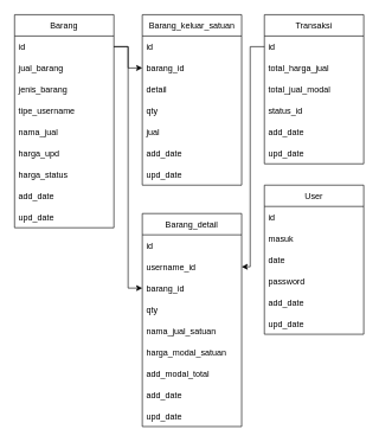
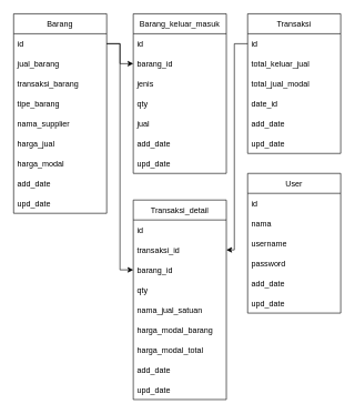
  <mxCell id="0" />
  <mxCell id="1" parent="0" />
  <mxCell id="2" value="Barang" style="swimlane;fontStyle=0;childLayout=stackLayout;horizontal=1;startSize=30;horizontalStack=0;resizeParent=1;resizeParentMax=0;resizeLast=0;collapsible=1;marginBottom=0;" parent="1" vertex="1"><mxGeometry x="20" y="20" width="140" height="300" as="geometry" /></mxCell>
  <mxCell id="3" value="id" style="text;strokeColor=none;fillColor=none;align=left;verticalAlign=middle;spacingLeft=4;spacingRight=4;overflow=hidden;points=[[0,0.5],[1,0.5]];portConstraint=eastwest;rotatable=0;" parent="2" vertex="1"><mxGeometry y="30" width="140" height="30" as="geometry" /></mxCell>
  <mxCell id="4" value="jual_barang" style="text;strokeColor=none;fillColor=none;align=left;verticalAlign=middle;spacingLeft=4;spacingRight=4;overflow=hidden;points=[[0,0.5],[1,0.5]];portConstraint=eastwest;rotatable=0;" parent="2" vertex="1"><mxGeometry y="60" width="140" height="30" as="geometry" /></mxCell>
- <mxCell id="5" value="jenis_barang" style="text;strokeColor=none;fillColor=none;align=left;verticalAlign=middle;spacingLeft=4;spacingRight=4;overflow=hidden;points=[[0,0.5],[1,0.5]];portConstraint=eastwest;rotatable=0;" parent="2" vertex="1"><mxGeometry y="90" width="140" height="30" as="geometry" /></mxCell>
- <mxCell id="6" value="tipe_username" style="text;strokeColor=none;fillColor=none;align=left;verticalAlign=middle;spacingLeft=4;spacingRight=4;overflow=hidden;points=[[0,0.5],[1,0.5]];portConstraint=eastwest;rotatable=0;" parent="2" vertex="1"><mxGeometry y="120" width="140" height="30" as="geometry" /></mxCell>
- <mxCell id="7" value="nama_jual" style="text;strokeColor=none;fillColor=none;align=left;verticalAlign=middle;spacingLeft=4;spacingRight=4;overflow=hidden;points=[[0,0.5],[1,0.5]];portConstraint=eastwest;rotatable=0;" parent="2" vertex="1"><mxGeometry y="150" width="140" height="30" as="geometry" /></mxCell>
- <mxCell id="8" value="harga_upd" style="text;strokeColor=none;fillColor=none;align=left;verticalAlign=middle;spacingLeft=4;spacingRight=4;overflow=hidden;points=[[0,0.5],[1,0.5]];portConstraint=eastwest;rotatable=0;" parent="2" vertex="1"><mxGeometry y="180" width="140" height="30" as="geometry" /></mxCell>
- <mxCell id="9" value="harga_status" style="text;strokeColor=none;fillColor=none;align=left;verticalAlign=middle;spacingLeft=4;spacingRight=4;overflow=hidden;points=[[0,0.5],[1,0.5]];portConstraint=eastwest;rotatable=0;" parent="2" vertex="1"><mxGeometry y="210" width="140" height="30" as="geometry" /></mxCell>
+ <mxCell id="5" value="transaksi_barang" style="text;strokeColor=none;fillColor=none;align=left;verticalAlign=middle;spacingLeft=4;spacingRight=4;overflow=hidden;points=[[0,0.5],[1,0.5]];portConstraint=eastwest;rotatable=0;" parent="2" vertex="1"><mxGeometry y="90" width="140" height="30" as="geometry" /></mxCell>
+ <mxCell id="6" value="tipe_barang" style="text;strokeColor=none;fillColor=none;align=left;verticalAlign=middle;spacingLeft=4;spacingRight=4;overflow=hidden;points=[[0,0.5],[1,0.5]];portConstraint=eastwest;rotatable=0;" parent="2" vertex="1"><mxGeometry y="120" width="140" height="30" as="geometry" /></mxCell>
+ <mxCell id="7" value="nama_supplier" style="text;strokeColor=none;fillColor=none;align=left;verticalAlign=middle;spacingLeft=4;spacingRight=4;overflow=hidden;points=[[0,0.5],[1,0.5]];portConstraint=eastwest;rotatable=0;" parent="2" vertex="1"><mxGeometry y="150" width="140" height="30" as="geometry" /></mxCell>
+ <mxCell id="8" value="harga_jual" style="text;strokeColor=none;fillColor=none;align=left;verticalAlign=middle;spacingLeft=4;spacingRight=4;overflow=hidden;points=[[0,0.5],[1,0.5]];portConstraint=eastwest;rotatable=0;" parent="2" vertex="1"><mxGeometry y="180" width="140" height="30" as="geometry" /></mxCell>
+ <mxCell id="9" value="harga_modal" style="text;strokeColor=none;fillColor=none;align=left;verticalAlign=middle;spacingLeft=4;spacingRight=4;overflow=hidden;points=[[0,0.5],[1,0.5]];portConstraint=eastwest;rotatable=0;" parent="2" vertex="1"><mxGeometry y="210" width="140" height="30" as="geometry" /></mxCell>
  <mxCell id="10" value="add_date" style="text;strokeColor=none;fillColor=none;align=left;verticalAlign=middle;spacingLeft=4;spacingRight=4;overflow=hidden;points=[[0,0.5],[1,0.5]];portConstraint=eastwest;rotatable=0;" parent="2" vertex="1"><mxGeometry y="240" width="140" height="30" as="geometry" /></mxCell>
  <mxCell id="11" value="upd_date" style="text;strokeColor=none;fillColor=none;align=left;verticalAlign=middle;spacingLeft=4;spacingRight=4;overflow=hidden;points=[[0,0.5],[1,0.5]];portConstraint=eastwest;rotatable=0;" parent="2" vertex="1"><mxGeometry y="270" width="140" height="30" as="geometry" /></mxCell>
- <mxCell id="12" value="Barang_keluar_satuan" style="swimlane;fontStyle=0;childLayout=stackLayout;horizontal=1;startSize=30;horizontalStack=0;resizeParent=1;resizeParentMax=0;resizeLast=0;collapsible=1;marginBottom=0;" parent="1" vertex="1"><mxGeometry x="200" y="20" width="140" height="240" as="geometry" /></mxCell>
+ <mxCell id="12" value="Barang_keluar_masuk" style="swimlane;fontStyle=0;childLayout=stackLayout;horizontal=1;startSize=30;horizontalStack=0;resizeParent=1;resizeParentMax=0;resizeLast=0;collapsible=1;marginBottom=0;" parent="1" vertex="1"><mxGeometry x="200" y="20" width="140" height="240" as="geometry" /></mxCell>
  <mxCell id="13" value="id" style="text;strokeColor=none;fillColor=none;align=left;verticalAlign=middle;spacingLeft=4;spacingRight=4;overflow=hidden;points=[[0,0.5],[1,0.5]];portConstraint=eastwest;rotatable=0;" parent="12" vertex="1"><mxGeometry y="30" width="140" height="30" as="geometry" /></mxCell>
  <mxCell id="14" value="barang_id" style="text;strokeColor=none;fillColor=none;align=left;verticalAlign=middle;spacingLeft=4;spacingRight=4;overflow=hidden;points=[[0,0.5],[1,0.5]];portConstraint=eastwest;rotatable=0;" parent="12" vertex="1"><mxGeometry y="60" width="140" height="30" as="geometry" /></mxCell>
- <mxCell id="15" value="detail" style="text;strokeColor=none;fillColor=none;align=left;verticalAlign=middle;spacingLeft=4;spacingRight=4;overflow=hidden;points=[[0,0.5],[1,0.5]];portConstraint=eastwest;rotatable=0;" parent="12" vertex="1"><mxGeometry y="90" width="140" height="30" as="geometry" /></mxCell>
+ <mxCell id="15" value="jenis" style="text;strokeColor=none;fillColor=none;align=left;verticalAlign=middle;spacingLeft=4;spacingRight=4;overflow=hidden;points=[[0,0.5],[1,0.5]];portConstraint=eastwest;rotatable=0;" parent="12" vertex="1"><mxGeometry y="90" width="140" height="30" as="geometry" /></mxCell>
  <mxCell id="16" value="qty" style="text;strokeColor=none;fillColor=none;align=left;verticalAlign=middle;spacingLeft=4;spacingRight=4;overflow=hidden;points=[[0,0.5],[1,0.5]];portConstraint=eastwest;rotatable=0;" parent="12" vertex="1"><mxGeometry y="120" width="140" height="30" as="geometry" /></mxCell>
  <mxCell id="17" value="jual" style="text;strokeColor=none;fillColor=none;align=left;verticalAlign=middle;spacingLeft=4;spacingRight=4;overflow=hidden;points=[[0,0.5],[1,0.5]];portConstraint=eastwest;rotatable=0;" vertex="1" parent="12"><mxGeometry y="150" width="140" height="30" as="geometry" /></mxCell>
  <mxCell id="18" value="add_date" style="text;strokeColor=none;fillColor=none;align=left;verticalAlign=middle;spacingLeft=4;spacingRight=4;overflow=hidden;points=[[0,0.5],[1,0.5]];portConstraint=eastwest;rotatable=0;" parent="12" vertex="1"><mxGeometry y="180" width="140" height="30" as="geometry" /></mxCell>
  <mxCell id="19" value="upd_date" style="text;strokeColor=none;fillColor=none;align=left;verticalAlign=middle;spacingLeft=4;spacingRight=4;overflow=hidden;points=[[0,0.5],[1,0.5]];portConstraint=eastwest;rotatable=0;" parent="12" vertex="1"><mxGeometry y="210" width="140" height="30" as="geometry" /></mxCell>
  <mxCell id="20" value="Transaksi" style="swimlane;fontStyle=0;childLayout=stackLayout;horizontal=1;startSize=30;horizontalStack=0;resizeParent=1;resizeParentMax=0;resizeLast=0;collapsible=1;marginBottom=0;" parent="1" vertex="1"><mxGeometry x="372" y="20" width="140" height="210" as="geometry" /></mxCell>
  <mxCell id="21" value="id" style="text;strokeColor=none;fillColor=none;align=left;verticalAlign=middle;spacingLeft=4;spacingRight=4;overflow=hidden;points=[[0,0.5],[1,0.5]];portConstraint=eastwest;rotatable=0;" parent="20" vertex="1"><mxGeometry y="30" width="140" height="30" as="geometry" /></mxCell>
- <mxCell id="22" value="total_harga_jual" style="text;strokeColor=none;fillColor=none;align=left;verticalAlign=middle;spacingLeft=4;spacingRight=4;overflow=hidden;points=[[0,0.5],[1,0.5]];portConstraint=eastwest;rotatable=0;" parent="20" vertex="1"><mxGeometry y="60" width="140" height="30" as="geometry" /></mxCell>
+ <mxCell id="22" value="total_keluar_jual" style="text;strokeColor=none;fillColor=none;align=left;verticalAlign=middle;spacingLeft=4;spacingRight=4;overflow=hidden;points=[[0,0.5],[1,0.5]];portConstraint=eastwest;rotatable=0;" parent="20" vertex="1"><mxGeometry y="60" width="140" height="30" as="geometry" /></mxCell>
  <mxCell id="23" value="total_jual_modal" style="text;strokeColor=none;fillColor=none;align=left;verticalAlign=middle;spacingLeft=4;spacingRight=4;overflow=hidden;points=[[0,0.5],[1,0.5]];portConstraint=eastwest;rotatable=0;" parent="20" vertex="1"><mxGeometry y="90" width="140" height="30" as="geometry" /></mxCell>
- <mxCell id="24" value="status_id" style="text;strokeColor=none;fillColor=none;align=left;verticalAlign=middle;spacingLeft=4;spacingRight=4;overflow=hidden;points=[[0,0.5],[1,0.5]];portConstraint=eastwest;rotatable=0;" vertex="1" parent="20"><mxGeometry y="120" width="140" height="30" as="geometry" /></mxCell>
+ <mxCell id="24" value="date_id" style="text;strokeColor=none;fillColor=none;align=left;verticalAlign=middle;spacingLeft=4;spacingRight=4;overflow=hidden;points=[[0,0.5],[1,0.5]];portConstraint=eastwest;rotatable=0;" vertex="1" parent="20"><mxGeometry y="120" width="140" height="30" as="geometry" /></mxCell>
  <mxCell id="25" value="add_date" style="text;strokeColor=none;fillColor=none;align=left;verticalAlign=middle;spacingLeft=4;spacingRight=4;overflow=hidden;points=[[0,0.5],[1,0.5]];portConstraint=eastwest;rotatable=0;" parent="20" vertex="1"><mxGeometry y="150" width="140" height="30" as="geometry" /></mxCell>
  <mxCell id="26" value="upd_date" style="text;strokeColor=none;fillColor=none;align=left;verticalAlign=middle;spacingLeft=4;spacingRight=4;overflow=hidden;points=[[0,0.5],[1,0.5]];portConstraint=eastwest;rotatable=0;" parent="20" vertex="1"><mxGeometry y="180" width="140" height="30" as="geometry" /></mxCell>
  <mxCell id="27" style="edgeStyle=orthogonalEdgeStyle;rounded=0;orthogonalLoop=1;jettySize=auto;html=1;entryX=0;entryY=0.5;entryDx=0;entryDy=0;" parent="1" source="3" target="14" edge="1"><mxGeometry relative="1" as="geometry" /></mxCell>
- <mxCell id="28" value="Barang_detail" style="swimlane;fontStyle=0;childLayout=stackLayout;horizontal=1;startSize=30;horizontalStack=0;resizeParent=1;resizeParentMax=0;resizeLast=0;collapsible=1;marginBottom=0;" parent="1" vertex="1"><mxGeometry x="200" y="300" width="140" height="300" as="geometry" /></mxCell>
+ <mxCell id="28" value="Transaksi_detail" style="swimlane;fontStyle=0;childLayout=stackLayout;horizontal=1;startSize=30;horizontalStack=0;resizeParent=1;resizeParentMax=0;resizeLast=0;collapsible=1;marginBottom=0;" parent="1" vertex="1"><mxGeometry x="200" y="300" width="140" height="300" as="geometry" /></mxCell>
  <mxCell id="29" value="id" style="text;strokeColor=none;fillColor=none;align=left;verticalAlign=middle;spacingLeft=4;spacingRight=4;overflow=hidden;points=[[0,0.5],[1,0.5]];portConstraint=eastwest;rotatable=0;" parent="28" vertex="1"><mxGeometry y="30" width="140" height="30" as="geometry" /></mxCell>
- <mxCell id="30" value="username_id" style="text;strokeColor=none;fillColor=none;align=left;verticalAlign=middle;spacingLeft=4;spacingRight=4;overflow=hidden;points=[[0,0.5],[1,0.5]];portConstraint=eastwest;rotatable=0;" vertex="1" parent="28"><mxGeometry y="60" width="140" height="30" as="geometry" /></mxCell>
+ <mxCell id="30" value="transaksi_id" style="text;strokeColor=none;fillColor=none;align=left;verticalAlign=middle;spacingLeft=4;spacingRight=4;overflow=hidden;points=[[0,0.5],[1,0.5]];portConstraint=eastwest;rotatable=0;" vertex="1" parent="28"><mxGeometry y="60" width="140" height="30" as="geometry" /></mxCell>
  <mxCell id="31" value="barang_id" style="text;strokeColor=none;fillColor=none;align=left;verticalAlign=middle;spacingLeft=4;spacingRight=4;overflow=hidden;points=[[0,0.5],[1,0.5]];portConstraint=eastwest;rotatable=0;" parent="28" vertex="1"><mxGeometry y="90" width="140" height="30" as="geometry" /></mxCell>
  <mxCell id="32" value="qty" style="text;strokeColor=none;fillColor=none;align=left;verticalAlign=middle;spacingLeft=4;spacingRight=4;overflow=hidden;points=[[0,0.5],[1,0.5]];portConstraint=eastwest;rotatable=0;" parent="28" vertex="1"><mxGeometry y="120" width="140" height="30" as="geometry" /></mxCell>
  <mxCell id="33" value="nama_jual_satuan" style="text;strokeColor=none;fillColor=none;align=left;verticalAlign=middle;spacingLeft=4;spacingRight=4;overflow=hidden;points=[[0,0.5],[1,0.5]];portConstraint=eastwest;rotatable=0;" parent="28" vertex="1"><mxGeometry y="150" width="140" height="30" as="geometry" /></mxCell>
- <mxCell id="34" value="harga_modal_satuan" style="text;strokeColor=none;fillColor=none;align=left;verticalAlign=middle;spacingLeft=4;spacingRight=4;overflow=hidden;points=[[0,0.5],[1,0.5]];portConstraint=eastwest;rotatable=0;" parent="28" vertex="1"><mxGeometry y="180" width="140" height="30" as="geometry" /></mxCell>
- <mxCell id="35" value="add_modal_total" style="text;strokeColor=none;fillColor=none;align=left;verticalAlign=middle;spacingLeft=4;spacingRight=4;overflow=hidden;points=[[0,0.5],[1,0.5]];portConstraint=eastwest;rotatable=0;" parent="28" vertex="1"><mxGeometry y="210" width="140" height="30" as="geometry" /></mxCell>
+ <mxCell id="34" value="harga_modal_barang" style="text;strokeColor=none;fillColor=none;align=left;verticalAlign=middle;spacingLeft=4;spacingRight=4;overflow=hidden;points=[[0,0.5],[1,0.5]];portConstraint=eastwest;rotatable=0;" parent="28" vertex="1"><mxGeometry y="180" width="140" height="30" as="geometry" /></mxCell>
+ <mxCell id="35" value="harga_modal_total" style="text;strokeColor=none;fillColor=none;align=left;verticalAlign=middle;spacingLeft=4;spacingRight=4;overflow=hidden;points=[[0,0.5],[1,0.5]];portConstraint=eastwest;rotatable=0;" parent="28" vertex="1"><mxGeometry y="210" width="140" height="30" as="geometry" /></mxCell>
  <mxCell id="36" value="add_date" style="text;strokeColor=none;fillColor=none;align=left;verticalAlign=middle;spacingLeft=4;spacingRight=4;overflow=hidden;points=[[0,0.5],[1,0.5]];portConstraint=eastwest;rotatable=0;" parent="28" vertex="1"><mxGeometry y="240" width="140" height="30" as="geometry" /></mxCell>
  <mxCell id="37" value="upd_date" style="text;strokeColor=none;fillColor=none;align=left;verticalAlign=middle;spacingLeft=4;spacingRight=4;overflow=hidden;points=[[0,0.5],[1,0.5]];portConstraint=eastwest;rotatable=0;" parent="28" vertex="1"><mxGeometry y="270" width="140" height="30" as="geometry" /></mxCell>
  <mxCell id="38" style="edgeStyle=orthogonalEdgeStyle;rounded=0;orthogonalLoop=1;jettySize=auto;html=1;entryX=0;entryY=0.5;entryDx=0;entryDy=0;" parent="1" source="3" target="31" edge="1"><mxGeometry relative="1" as="geometry" /></mxCell>
  <mxCell id="39" value="User" style="swimlane;fontStyle=0;childLayout=stackLayout;horizontal=1;startSize=30;horizontalStack=0;resizeParent=1;resizeParentMax=0;resizeLast=0;collapsible=1;marginBottom=0;" parent="1" vertex="1"><mxGeometry x="372" y="260" width="140" height="210" as="geometry" /></mxCell>
  <mxCell id="40" value="id" style="text;strokeColor=none;fillColor=none;align=left;verticalAlign=middle;spacingLeft=4;spacingRight=4;overflow=hidden;points=[[0,0.5],[1,0.5]];portConstraint=eastwest;rotatable=0;" parent="39" vertex="1"><mxGeometry y="30" width="140" height="30" as="geometry" /></mxCell>
- <mxCell id="41" value="masuk" style="text;strokeColor=none;fillColor=none;align=left;verticalAlign=middle;spacingLeft=4;spacingRight=4;overflow=hidden;points=[[0,0.5],[1,0.5]];portConstraint=eastwest;rotatable=0;" parent="39" vertex="1"><mxGeometry y="60" width="140" height="30" as="geometry" /></mxCell>
- <mxCell id="42" value="date" style="text;strokeColor=none;fillColor=none;align=left;verticalAlign=middle;spacingLeft=4;spacingRight=4;overflow=hidden;points=[[0,0.5],[1,0.5]];portConstraint=eastwest;rotatable=0;" parent="39" vertex="1"><mxGeometry y="90" width="140" height="30" as="geometry" /></mxCell>
+ <mxCell id="41" value="nama" style="text;strokeColor=none;fillColor=none;align=left;verticalAlign=middle;spacingLeft=4;spacingRight=4;overflow=hidden;points=[[0,0.5],[1,0.5]];portConstraint=eastwest;rotatable=0;" parent="39" vertex="1"><mxGeometry y="60" width="140" height="30" as="geometry" /></mxCell>
+ <mxCell id="42" value="username" style="text;strokeColor=none;fillColor=none;align=left;verticalAlign=middle;spacingLeft=4;spacingRight=4;overflow=hidden;points=[[0,0.5],[1,0.5]];portConstraint=eastwest;rotatable=0;" parent="39" vertex="1"><mxGeometry y="90" width="140" height="30" as="geometry" /></mxCell>
  <mxCell id="43" value="password" style="text;strokeColor=none;fillColor=none;align=left;verticalAlign=middle;spacingLeft=4;spacingRight=4;overflow=hidden;points=[[0,0.5],[1,0.5]];portConstraint=eastwest;rotatable=0;" parent="39" vertex="1"><mxGeometry y="120" width="140" height="30" as="geometry" /></mxCell>
  <mxCell id="44" value="add_date" style="text;strokeColor=none;fillColor=none;align=left;verticalAlign=middle;spacingLeft=4;spacingRight=4;overflow=hidden;points=[[0,0.5],[1,0.5]];portConstraint=eastwest;rotatable=0;" parent="39" vertex="1"><mxGeometry y="150" width="140" height="30" as="geometry" /></mxCell>
  <mxCell id="45" value="upd_date" style="text;strokeColor=none;fillColor=none;align=left;verticalAlign=middle;spacingLeft=4;spacingRight=4;overflow=hidden;points=[[0,0.5],[1,0.5]];portConstraint=eastwest;rotatable=0;" parent="39" vertex="1"><mxGeometry y="180" width="140" height="30" as="geometry" /></mxCell>
  <mxCell id="46" style="edgeStyle=orthogonalEdgeStyle;rounded=0;orthogonalLoop=1;jettySize=auto;html=1;" edge="1" parent="1" source="21" target="30"><mxGeometry relative="1" as="geometry"><Array as="points"><mxPoint x="352" y="65" /><mxPoint x="352" y="375" /></Array></mxGeometry></mxCell>
